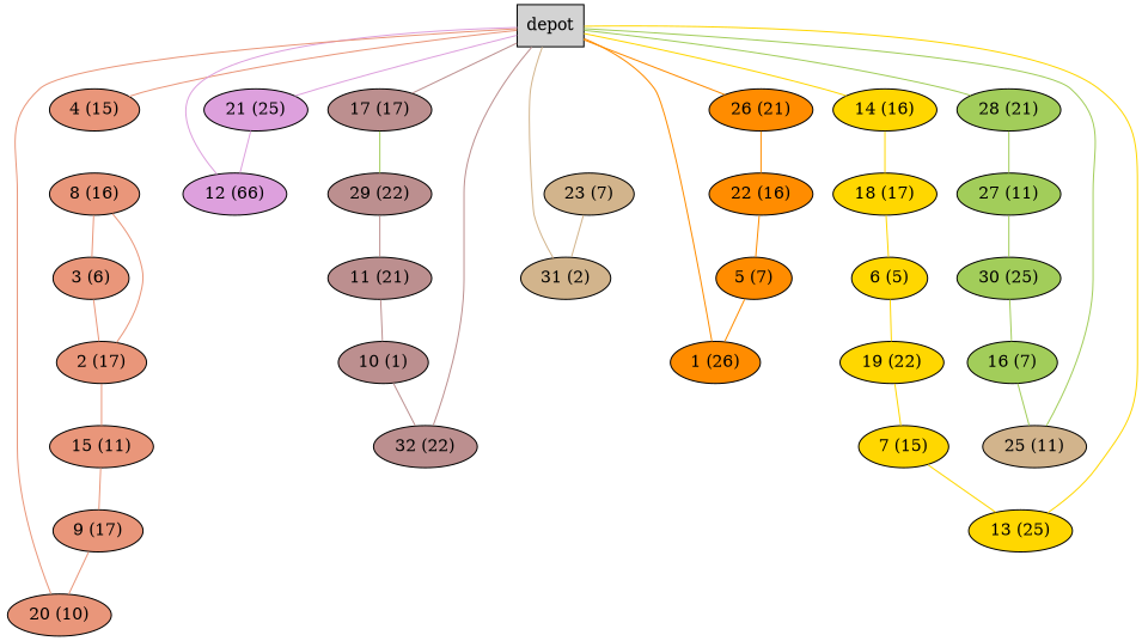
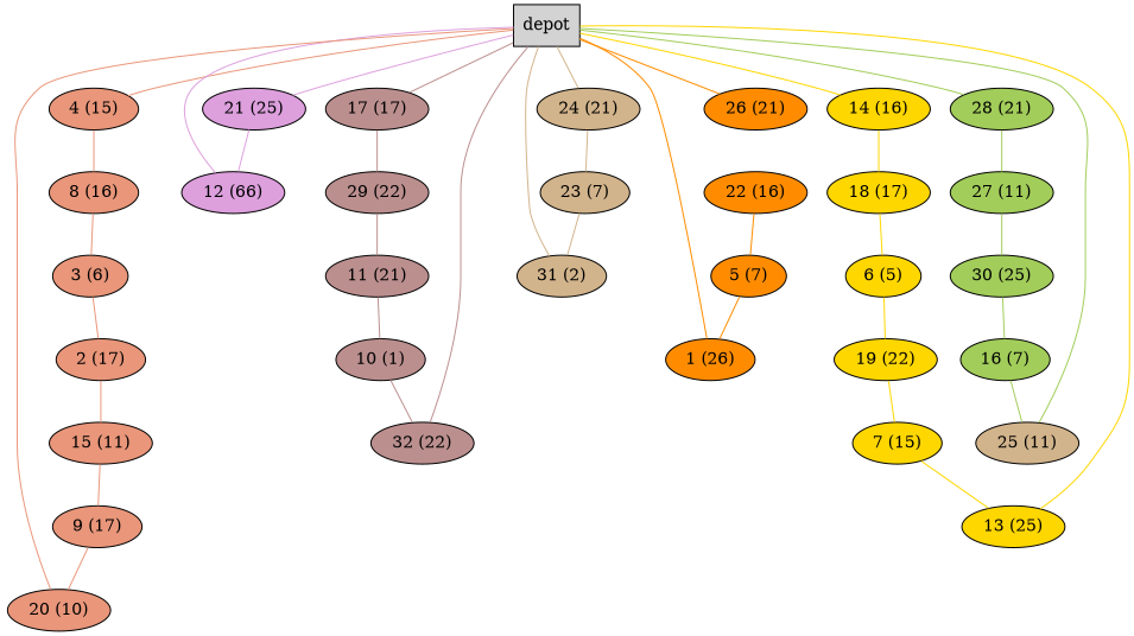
  graph {
    node [shape=ellipse style=filled fillcolor=darksalmon]
    edge [color=darksalmon]
    n1 [label=depot shape=box fillcolor=""]
    n2 [label="4 (15)"]
    n3 [fillcolor=gold label="14 (16)"]
    n4 [fillcolor=plum label="21 (25)"]
+   n5 [fillcolor=tan label="24 (21)"]
    n6 [fillcolor=darkorange label="26 (21)"]
    n7 [fillcolor=rosybrown label="17 (17)"]
    n8 [fillcolor=darkolivegreen3 label="28 (21)"]
    n9 [label="8 (16)"]
    n10 [fillcolor=gold label="18 (17)"]
    n11 [fillcolor=plum label="12 (66)"]
    n12 [fillcolor=tan label="23 (7)"]
    n13 [fillcolor=darkorange label="22 (16)"]
    n14 [fillcolor=rosybrown label="29 (22)"]
    n15 [fillcolor=darkolivegreen3 label="27 (11)"]
    n16 [label="3 (6)"]
    n17 [label="2 (17)"]
    n18 [label="15 (11)"]
    n19 [label="9 (17)"]
    n20 [label="20 (10)"]
    n21 [fillcolor=gold label="6 (5)"]
    n22 [fillcolor=gold label="19 (22)"]
    n23 [fillcolor=gold label="7 (15)"]
    n24 [fillcolor=gold label="13 (25)"]
    n25 [fillcolor=tan label="31 (2)"]
    n26 [fillcolor=darkorange label="5 (7)"]
    n27 [fillcolor=darkorange label="1 (26)"]
    n28 [fillcolor=rosybrown label="11 (21)"]
    n29 [fillcolor=rosybrown label="10 (1)"]
    n30 [fillcolor=rosybrown label="32 (22)"]
    n31 [fillcolor=darkolivegreen3 label="30 (25)"]
    n32 [fillcolor=darkolivegreen3 label="16 (7)"]
    n33 [fillcolor=tan label="25 (11)"]
    n1 -- n2
    n1 -- n3 [color=gold]
    n1 -- n4 [color=plum]
+   n1 -- n5 [color=tan]
    n1 -- n6 [color=darkorange]
    n1 -- n7 [color=rosybrown]
    n1 -- n8 [color=darkolivegreen3]
-   n17 -- n9
+   n2 -- n9
    n3 -- n10 [color=gold]
    n4 -- n11 [color=plum]
-   n6 -- n13 [color=darkorange]
-   n7 -- n14 [color=darkolivegreen3]
+   n5 -- n12 [color=tan]
+   n7 -- n14 [color=rosybrown]
    n8 -- n15 [color=darkolivegreen3]
    n9 -- n16
    n10 -- n21 [color=gold]
    n11 -- n1 [color=plum]
    n12 -- n25 [color=tan]
    n13 -- n26 [color=darkorange]
    n14 -- n28 [color=rosybrown]
    n15 -- n31 [color=darkolivegreen3]
    n16 -- n17
    n17 -- n18
    n18 -- n19
    n19 -- n20
    n20 -- n1
    n21 -- n22 [color=gold]
    n22 -- n23 [color=gold]
    n23 -- n24 [color=gold]
    n24 -- n1 [color=gold]
    n25 -- n1 [color=tan]
    n26 -- n27 [color=darkorange]
    n27 -- n1 [color=darkorange]
    n28 -- n29 [color=rosybrown]
    n29 -- n30 [color=rosybrown]
    n30 -- n1 [color=rosybrown]
    n31 -- n32 [color=darkolivegreen3]
    n32 -- n33 [color=darkolivegreen3]
    n33 -- n1 [color=darkolivegreen3]
  }
